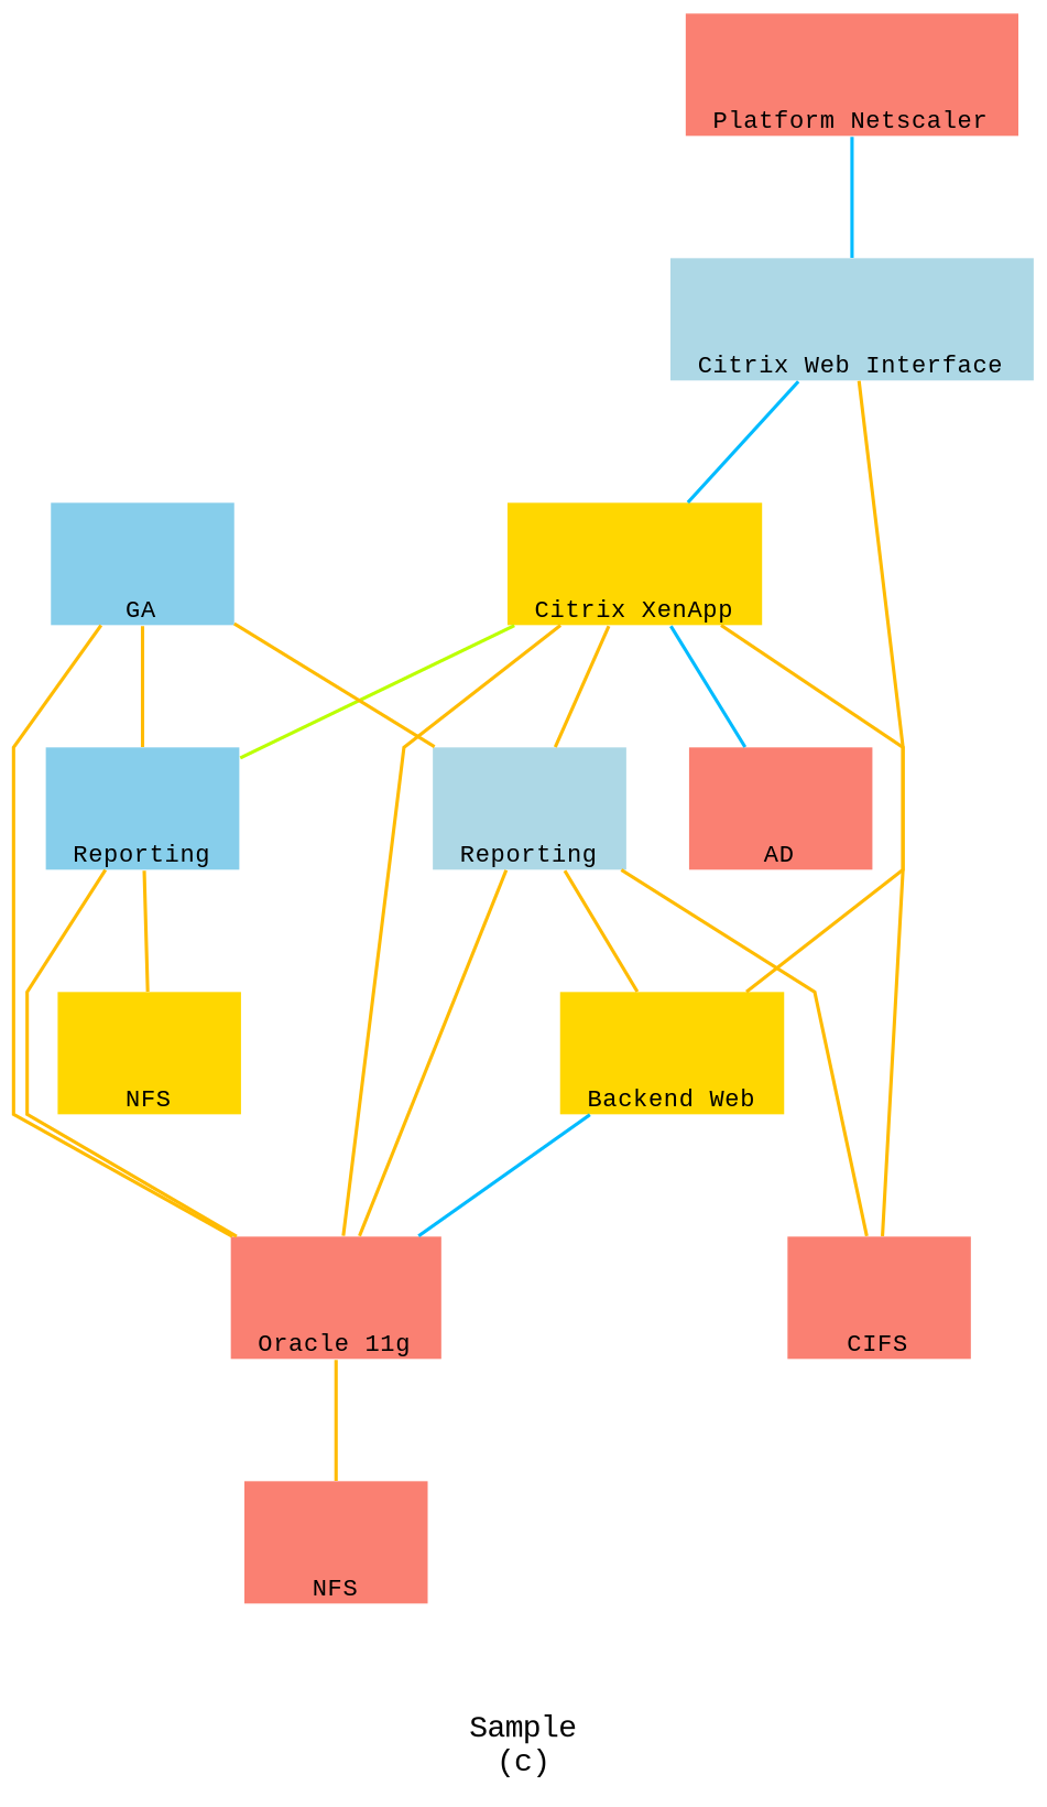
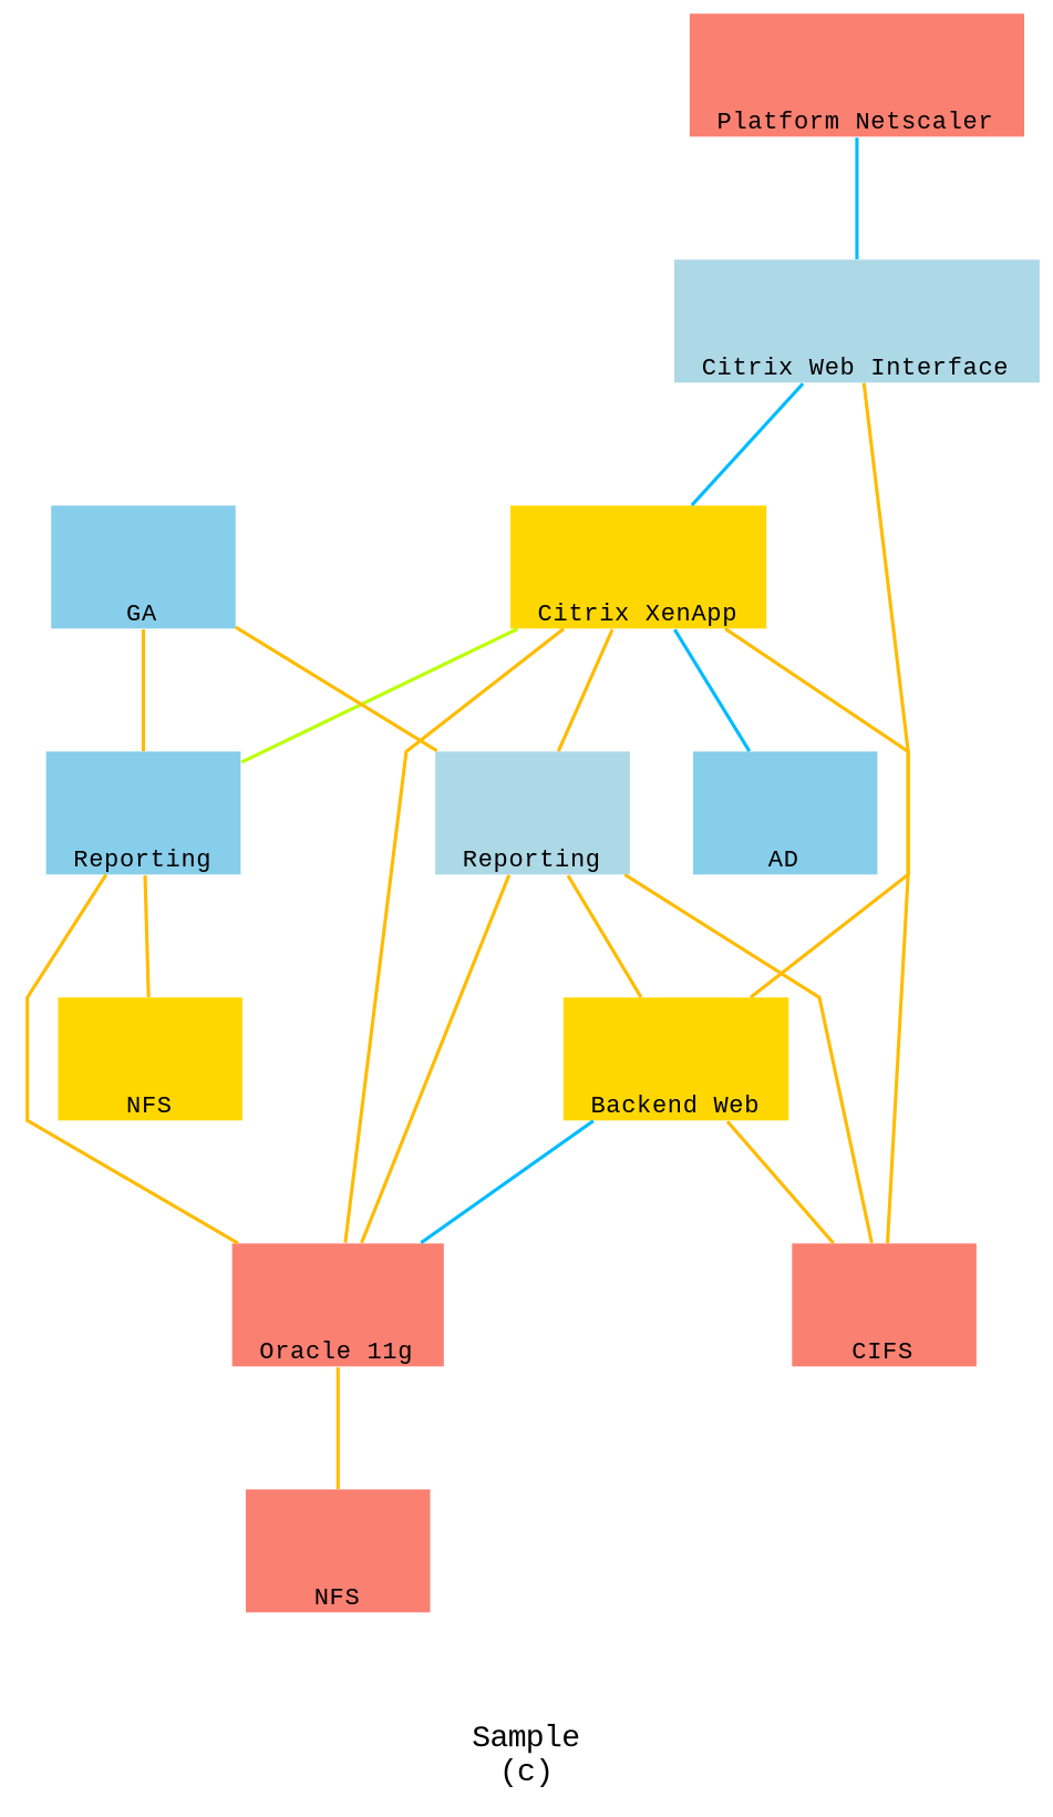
  graph {
    fontname="Liberation Mono"
    fontsize=9
    label="Sample\n(c)"
    splines=compound
    node [color=black fillcolor=salmon fontname="Liberation Mono" fontsize=7 labelloc=b shape=none style=filled]
    edge [color="#ffbb00" fontname="Liberation Mono"]
    n1 [color=red fillcolor=gold label="Citrix XenApp"]
    n2 [color=red label="Oracle 11g"]
    n3 [fillcolor=lightblue label=Reporting]
-   n4 [color=red label=AD]
+   n4 [color=red fillcolor=skyblue label=AD]
    n5 [fillcolor=skyblue label=Reporting]
    n6 [label=CIFS]
    n7 [label=NFS]
    n8 [fillcolor=gold label="Backend Web"]
    n9 [fillcolor=gold label=NFS]
    n10 [fillcolor=skyblue label=GA]
    n11 [color=red fillcolor=lightblue label="Citrix Web Interface"]
    n12 [label="Platform Netscaler"]
    n1 -- n2
    n1 -- n3
    n1 -- n4 [color="#00bbff"]
    n1 -- n5 [color="#bbff00"]
    n1 -- n6
    n2 -- n7
    n3 -- n2
    n3 -- n6
    n3 -- n8
    n5 -- n2
    n5 -- n9
    n8 -- n2 [color="#00bbff"]
-   n10 -- n2
+   n8 -- n6
    n10 -- n3
    n10 -- n5
    n11 -- n1 [color="#00bbff"]
    n11 -- n8
    n12 -- n11 [color="#00bbff"]
  }
